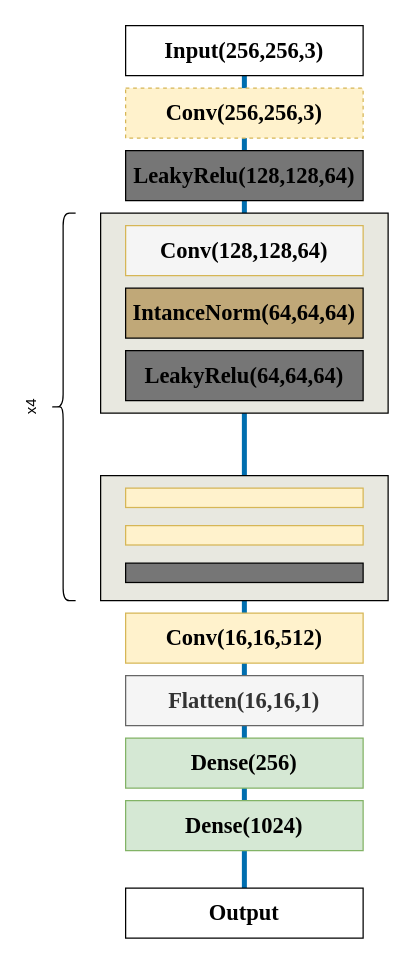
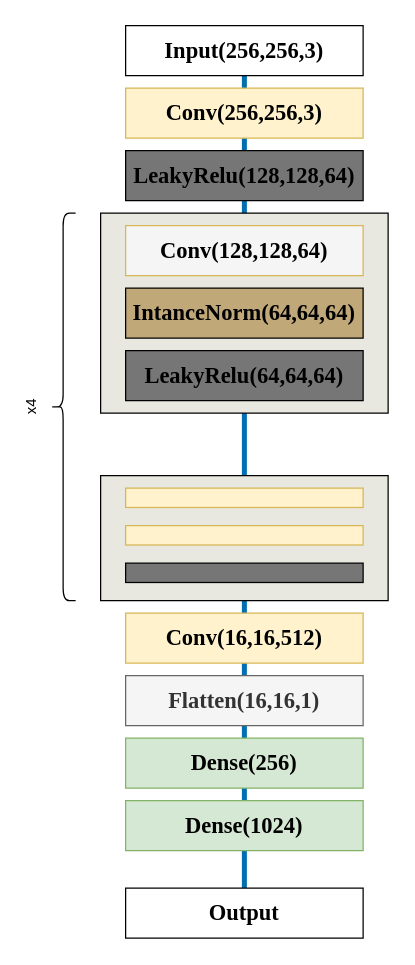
  <mxCell id="0" />
  <mxCell id="1" parent="0" />
  <mxCell id="2" value="" style="endArrow=none;html=1;rounded=0;fontFamily=Times New Roman;fontSize=18;exitX=0.5;exitY=1;exitDx=0;exitDy=0;entryX=0.5;entryY=0;entryDx=0;entryDy=0;strokeWidth=4;fillColor=#1ba1e2;strokeColor=#006EAF;" parent="1" source="4" target="16" edge="1"><mxGeometry width="50" height="50" relative="1" as="geometry"><mxPoint x="250" y="50" as="sourcePoint" /><mxPoint x="300" y="0" as="targetPoint" /></mxGeometry></mxCell>
  <mxCell id="3" value="" style="rounded=0;whiteSpace=wrap;html=1;fontFamily=Times New Roman;fontSize=18;fillColor=#e8e8e0;" parent="1" vertex="1"><mxGeometry x="80" y="170" width="230" height="160" as="geometry" /></mxCell>
  <mxCell id="4" value="&lt;h5&gt;&lt;font style=&quot;font-size: 18px;&quot; face=&quot;Times New Roman&quot;&gt;Input(256,256,3)&lt;/font&gt;&lt;/h5&gt;" style="rounded=0;whiteSpace=wrap;html=1;" parent="1" vertex="1"><mxGeometry x="100" y="20" width="190" height="40" as="geometry" /></mxCell>
- <mxCell id="5" value="&lt;h5&gt;&lt;font face=&quot;Times New Roman&quot;&gt;&lt;span style=&quot;font-size: 18px;&quot;&gt;Conv(256,256,3)&lt;/span&gt;&lt;/font&gt;&lt;/h5&gt;" style="rounded=0;whiteSpace=wrap;html=1;fillColor=#fff2cc;strokeColor=#d6b656;dashed=1;" parent="1" vertex="1"><mxGeometry x="100" y="70" width="190" height="40" as="geometry" /></mxCell>
+ <mxCell id="5" value="&lt;h5&gt;&lt;font face=&quot;Times New Roman&quot;&gt;&lt;span style=&quot;font-size: 18px;&quot;&gt;Conv(256,256,3)&lt;/span&gt;&lt;/font&gt;&lt;/h5&gt;" style="rounded=0;whiteSpace=wrap;html=1;fillColor=#fff2cc;strokeColor=#d6b656;" parent="1" vertex="1"><mxGeometry x="100" y="70" width="190" height="40" as="geometry" /></mxCell>
  <mxCell id="6" value="&lt;font style=&quot;font-size: 18px;&quot; face=&quot;Times New Roman&quot;&gt;&lt;b&gt;LeakyRelu(128,128,64)&lt;/b&gt;&lt;/font&gt;" style="rounded=0;whiteSpace=wrap;html=1;fillColor=#767676;" parent="1" vertex="1"><mxGeometry x="100" y="120" width="190" height="40" as="geometry" /></mxCell>
  <mxCell id="7" value="&lt;h5&gt;&lt;font face=&quot;Times New Roman&quot;&gt;&lt;span style=&quot;font-size: 18px;&quot;&gt;Conv(128,128,64)&lt;/span&gt;&lt;/font&gt;&lt;/h5&gt;" style="rounded=0;whiteSpace=wrap;html=1;fillColor=#f5f5f5;strokeColor=#d6b656;" parent="1" vertex="1"><mxGeometry x="100" y="180" width="190" height="40" as="geometry" /></mxCell>
  <mxCell id="8" value="&lt;h5&gt;&lt;font style=&quot;font-size: 18px;&quot; face=&quot;Times New Roman&quot;&gt;IntanceNorm(64,64,64)&lt;/font&gt;&lt;/h5&gt;" style="rounded=0;whiteSpace=wrap;html=1;fillColor=#C0A878;" parent="1" vertex="1"><mxGeometry x="100" y="230" width="190" height="40" as="geometry" /></mxCell>
  <mxCell id="9" value="&lt;b style=&quot;font-family: &amp;quot;Times New Roman&amp;quot;; font-size: 18px;&quot;&gt;LeakyRelu(64,64,64)&lt;/b&gt;" style="rounded=0;whiteSpace=wrap;html=1;fillColor=#767676;" parent="1" vertex="1"><mxGeometry x="100" y="280" width="190" height="40" as="geometry" /></mxCell>
  <mxCell id="10" value="" style="rounded=0;whiteSpace=wrap;html=1;fontFamily=Times New Roman;fontSize=18;fillColor=#E8E8E0;" parent="1" vertex="1"><mxGeometry x="80" y="380" width="230" height="100" as="geometry" /></mxCell>
  <mxCell id="11" value="" style="rounded=0;whiteSpace=wrap;html=1;fillColor=#fff2cc;strokeColor=#d6b656;" parent="1" vertex="1"><mxGeometry x="100" y="420" width="190" height="15.5" as="geometry" /></mxCell>
  <mxCell id="12" value="" style="rounded=0;whiteSpace=wrap;html=1;fillColor=#fff2cc;strokeColor=#d6b656;" parent="1" vertex="1"><mxGeometry x="100" y="390" width="190" height="15.5" as="geometry" /></mxCell>
  <mxCell id="13" value="" style="rounded=0;whiteSpace=wrap;html=1;fillColor=#767676;" parent="1" vertex="1"><mxGeometry x="100" y="450" width="190" height="15.5" as="geometry" /></mxCell>
  <mxCell id="14" value="&lt;h5&gt;&lt;font face=&quot;Times New Roman&quot;&gt;&lt;span style=&quot;font-size: 18px;&quot;&gt;Conv(16,16,512)&lt;/span&gt;&lt;/font&gt;&lt;/h5&gt;" style="rounded=0;whiteSpace=wrap;html=1;fillColor=#fff2cc;strokeColor=#d6b656;" parent="1" vertex="1"><mxGeometry x="100" y="490" width="190" height="40" as="geometry" /></mxCell>
  <mxCell id="15" value="&lt;h5&gt;&lt;font face=&quot;Times New Roman&quot;&gt;&lt;span style=&quot;font-size: 18px;&quot;&gt;Dense(1024)&lt;/span&gt;&lt;/font&gt;&lt;/h5&gt;" style="rounded=0;whiteSpace=wrap;html=1;fillColor=#d5e8d4;strokeColor=#82b366;" parent="1" vertex="1"><mxGeometry x="100" y="640" width="190" height="40" as="geometry" /></mxCell>
  <mxCell id="16" value="&lt;h5&gt;&lt;font style=&quot;font-size: 18px;&quot; face=&quot;Times New Roman&quot;&gt;Output&lt;/font&gt;&lt;/h5&gt;" style="rounded=0;whiteSpace=wrap;html=1;" parent="1" vertex="1"><mxGeometry x="100" y="710" width="190" height="40" as="geometry" /></mxCell>
  <mxCell id="17" value="&lt;h5&gt;&lt;font face=&quot;Times New Roman&quot;&gt;&lt;span style=&quot;font-size: 18px;&quot;&gt;Flatten(16,16,1)&lt;/span&gt;&lt;/font&gt;&lt;/h5&gt;" style="rounded=0;whiteSpace=wrap;html=1;fillColor=#f5f5f5;strokeColor=#666666;fontColor=#333333;" parent="1" vertex="1"><mxGeometry x="100" y="540" width="190" height="40" as="geometry" /></mxCell>
  <mxCell id="18" value="&lt;h5&gt;&lt;font face=&quot;Times New Roman&quot;&gt;&lt;span style=&quot;font-size: 18px;&quot;&gt;Dense(256)&lt;/span&gt;&lt;/font&gt;&lt;/h5&gt;" style="rounded=0;whiteSpace=wrap;html=1;fillColor=#d5e8d4;strokeColor=#82b366;" parent="1" vertex="1"><mxGeometry x="100" y="590" width="190" height="40" as="geometry" /></mxCell>
  <mxCell id="19" value="" style="shape=curlyBracket;whiteSpace=wrap;html=1;rounded=1;fillColor=#404840;" parent="1" vertex="1"><mxGeometry x="40" y="170" width="20" height="310" as="geometry" /></mxCell>
  <mxCell id="20" value="x4" style="text;html=1;strokeColor=none;fillColor=none;align=center;verticalAlign=middle;whiteSpace=wrap;rounded=0;horizontal=0;" parent="1" vertex="1"><mxGeometry x="20" y="315" width="10" height="20" as="geometry" /></mxCell>
